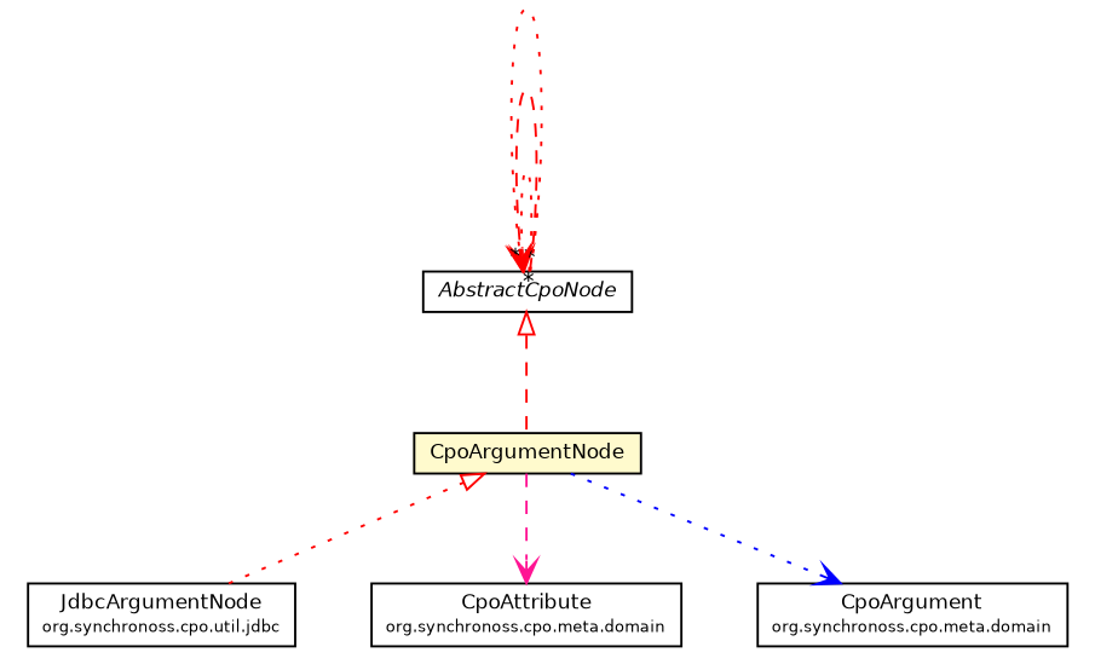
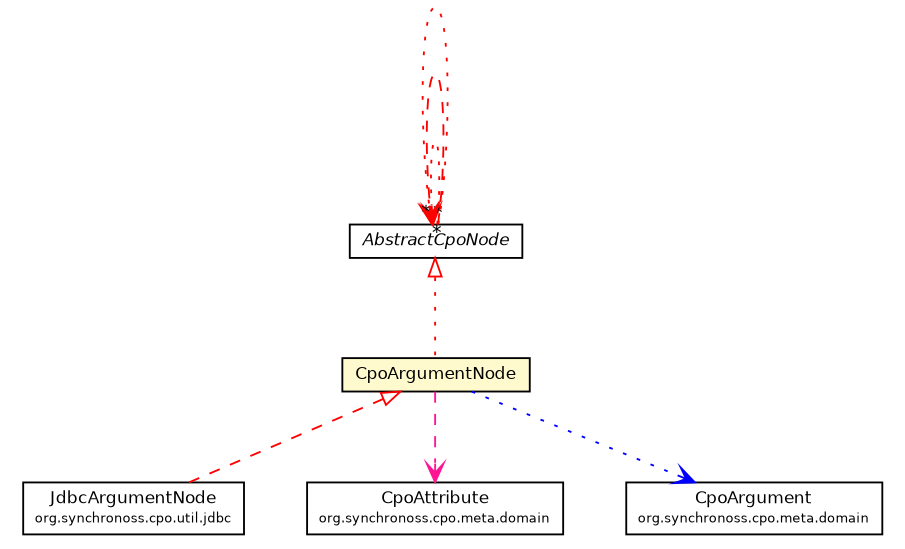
  digraph {
    nodesep=0.25
    ranksep=0.5
    node [fontcolor=black fontname=Helvetica fontsize=9.0 shape=plaintext]
    edge [color=red fontname=Helvetica fontsize=10.0 headport=p labelfontname=Helvetica labelfontsize=10 style=dotted tailport=p arrowhead=open fontcolor=black]
    n1 [label=<<table title="org.synchronoss.cpo.util.CpoArgumentNode" border="0" cellborder="1" cellspacing="0" cellpadding="2" port="p" bgcolor="lemonChiffon" href="./CpoArgumentNode.html"> 		<tr><td><table border="0" cellspacing="0" cellpadding="1"> <tr><td align="center" balign="center"> CpoArgumentNode </td></tr> 		</table></td></tr> 		</table>>]
    n2 [label=<<table title="org.synchronoss.cpo.util.jdbc.JdbcArgumentNode" border="0" cellborder="1" cellspacing="0" cellpadding="2" port="p" href="./jdbc/JdbcArgumentNode.html"> 		<tr><td><table border="0" cellspacing="0" cellpadding="1"> <tr><td align="center" balign="center"> JdbcArgumentNode </td></tr> <tr><td align="center" balign="center"><font point-size="7.0"> org.synchronoss.cpo.util.jdbc </font></td></tr> 		</table></td></tr> 		</table>>]
    n3 [label=<<table title="org.synchronoss.cpo.meta.domain.CpoAttribute" border="0" cellborder="1" cellspacing="0" cellpadding="2" port="p" href="http://java.sun.com/j2se/1.4.2/docs/api/org/synchronoss/cpo/meta/domain/CpoAttribute.html"> 		<tr><td><table border="0" cellspacing="0" cellpadding="1"> <tr><td align="center" balign="center"> CpoAttribute </td></tr> <tr><td align="center" balign="center"><font point-size="7.0"> org.synchronoss.cpo.meta.domain </font></td></tr> 		</table></td></tr> 		</table>>]
    n4 [label=<<table title="org.synchronoss.cpo.meta.domain.CpoArgument" border="0" cellborder="1" cellspacing="0" cellpadding="2" port="p" href="http://java.sun.com/j2se/1.4.2/docs/api/org/synchronoss/cpo/meta/domain/CpoArgument.html"> 		<tr><td><table border="0" cellspacing="0" cellpadding="1"> <tr><td align="center" balign="center"> CpoArgument </td></tr> <tr><td align="center" balign="center"><font point-size="7.0"> org.synchronoss.cpo.meta.domain </font></td></tr> 		</table></td></tr> 		</table>>]
    n5 [label=<<table title="org.synchronoss.cpo.util.AbstractCpoNode" border="0" cellborder="1" cellspacing="0" cellpadding="2" port="p" href="./AbstractCpoNode.html"> 		<tr><td><table border="0" cellspacing="0" cellpadding="1"> <tr><td align="center" balign="center"><font face="Helvetica-Oblique"> AbstractCpoNode </font></td></tr> 		</table></td></tr> 		</table>>]
-   n1 -> n2 [arrowtail=empty dir=back fontsize=10 arrowhead="" fontcolor=""]
+   n1 -> n2 [arrowtail=empty dir=back fontsize=10 style=dashed arrowhead="" fontcolor=""]
    n1 -> n3 [color=deeppink style=dashed]
    n1 -> n4 [color=blue]
-   n5 -> n1 [arrowtail=empty dir=back fontsize=10 style=dashed arrowhead="" fontcolor=""]
+   n5 -> n1 [arrowtail=empty dir=back fontsize=10 arrowhead="" fontcolor=""]
    n5 -> n5 [headlabel="*"]
    n5 -> n5 [headlabel="*" style=dashed]
    n5 -> n5 [headlabel="*"]
  }
